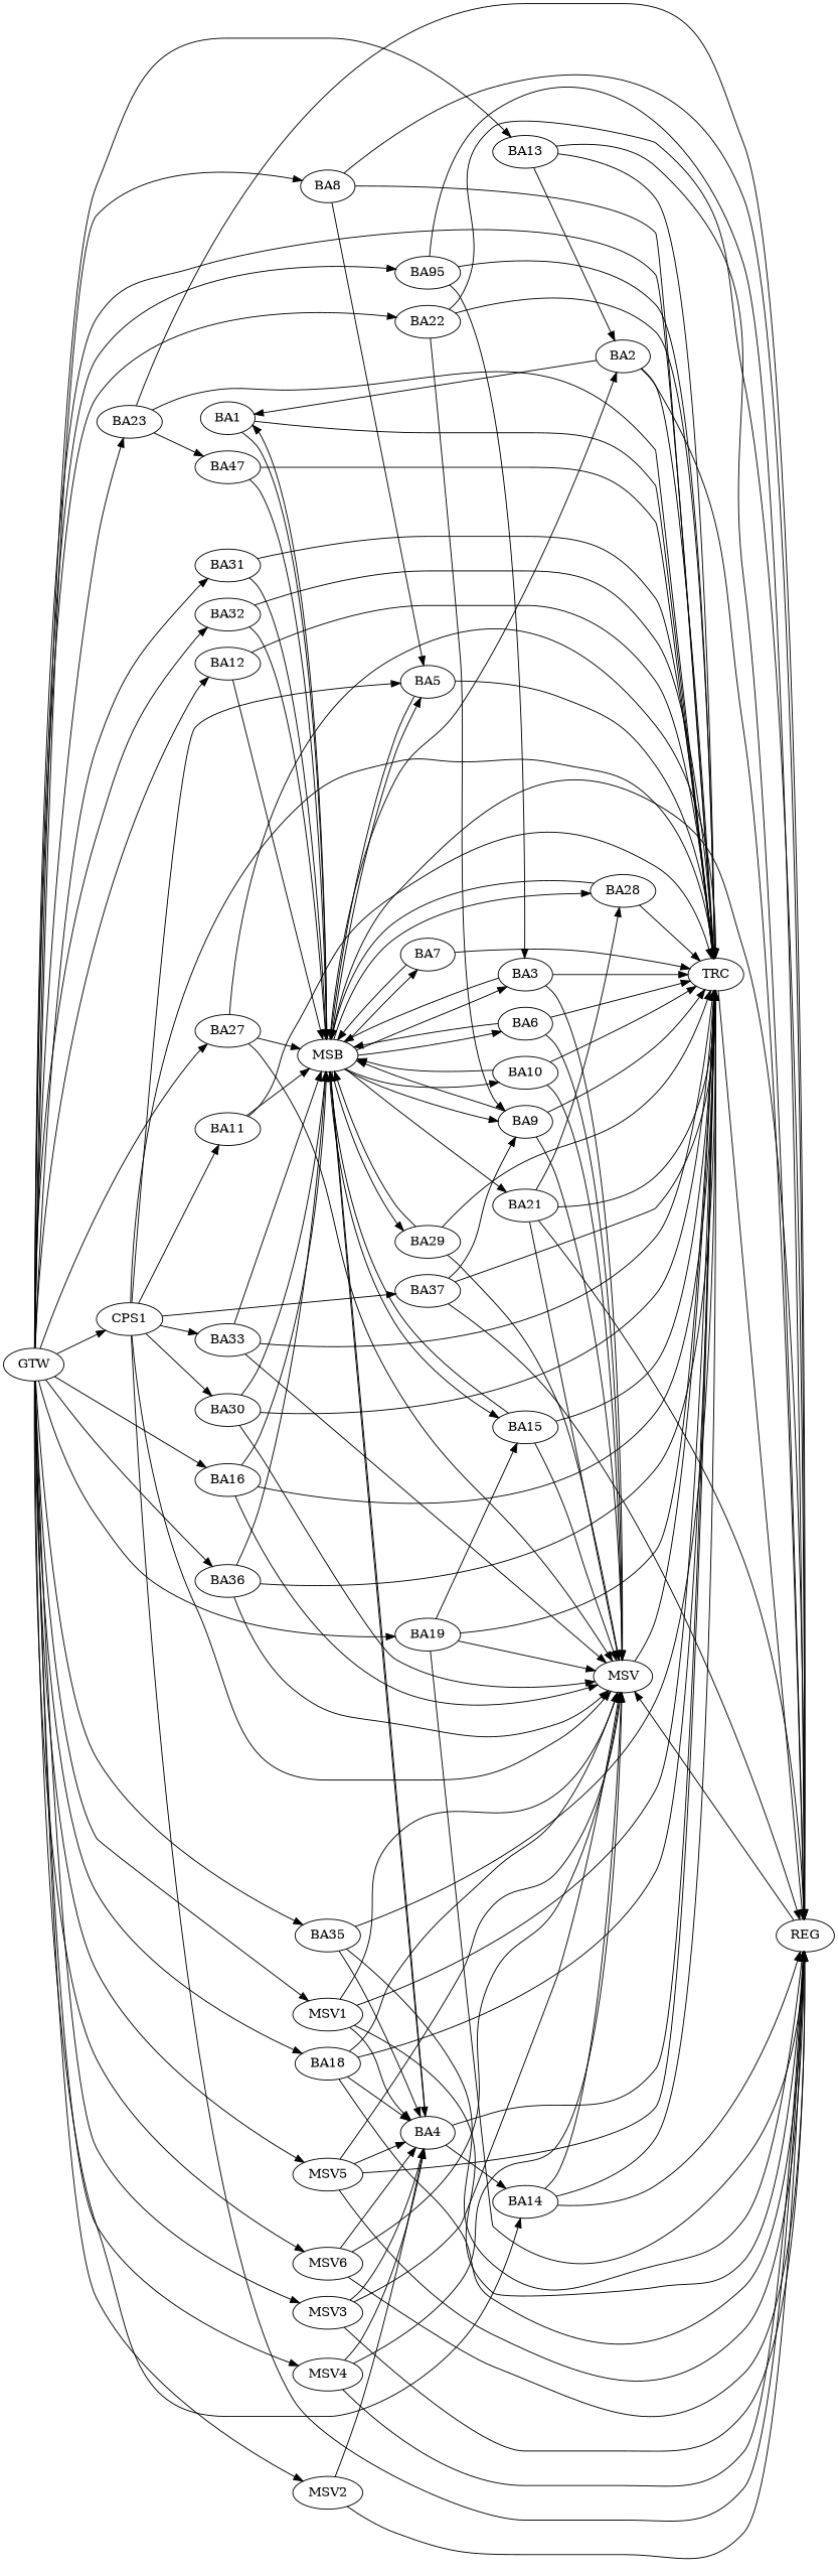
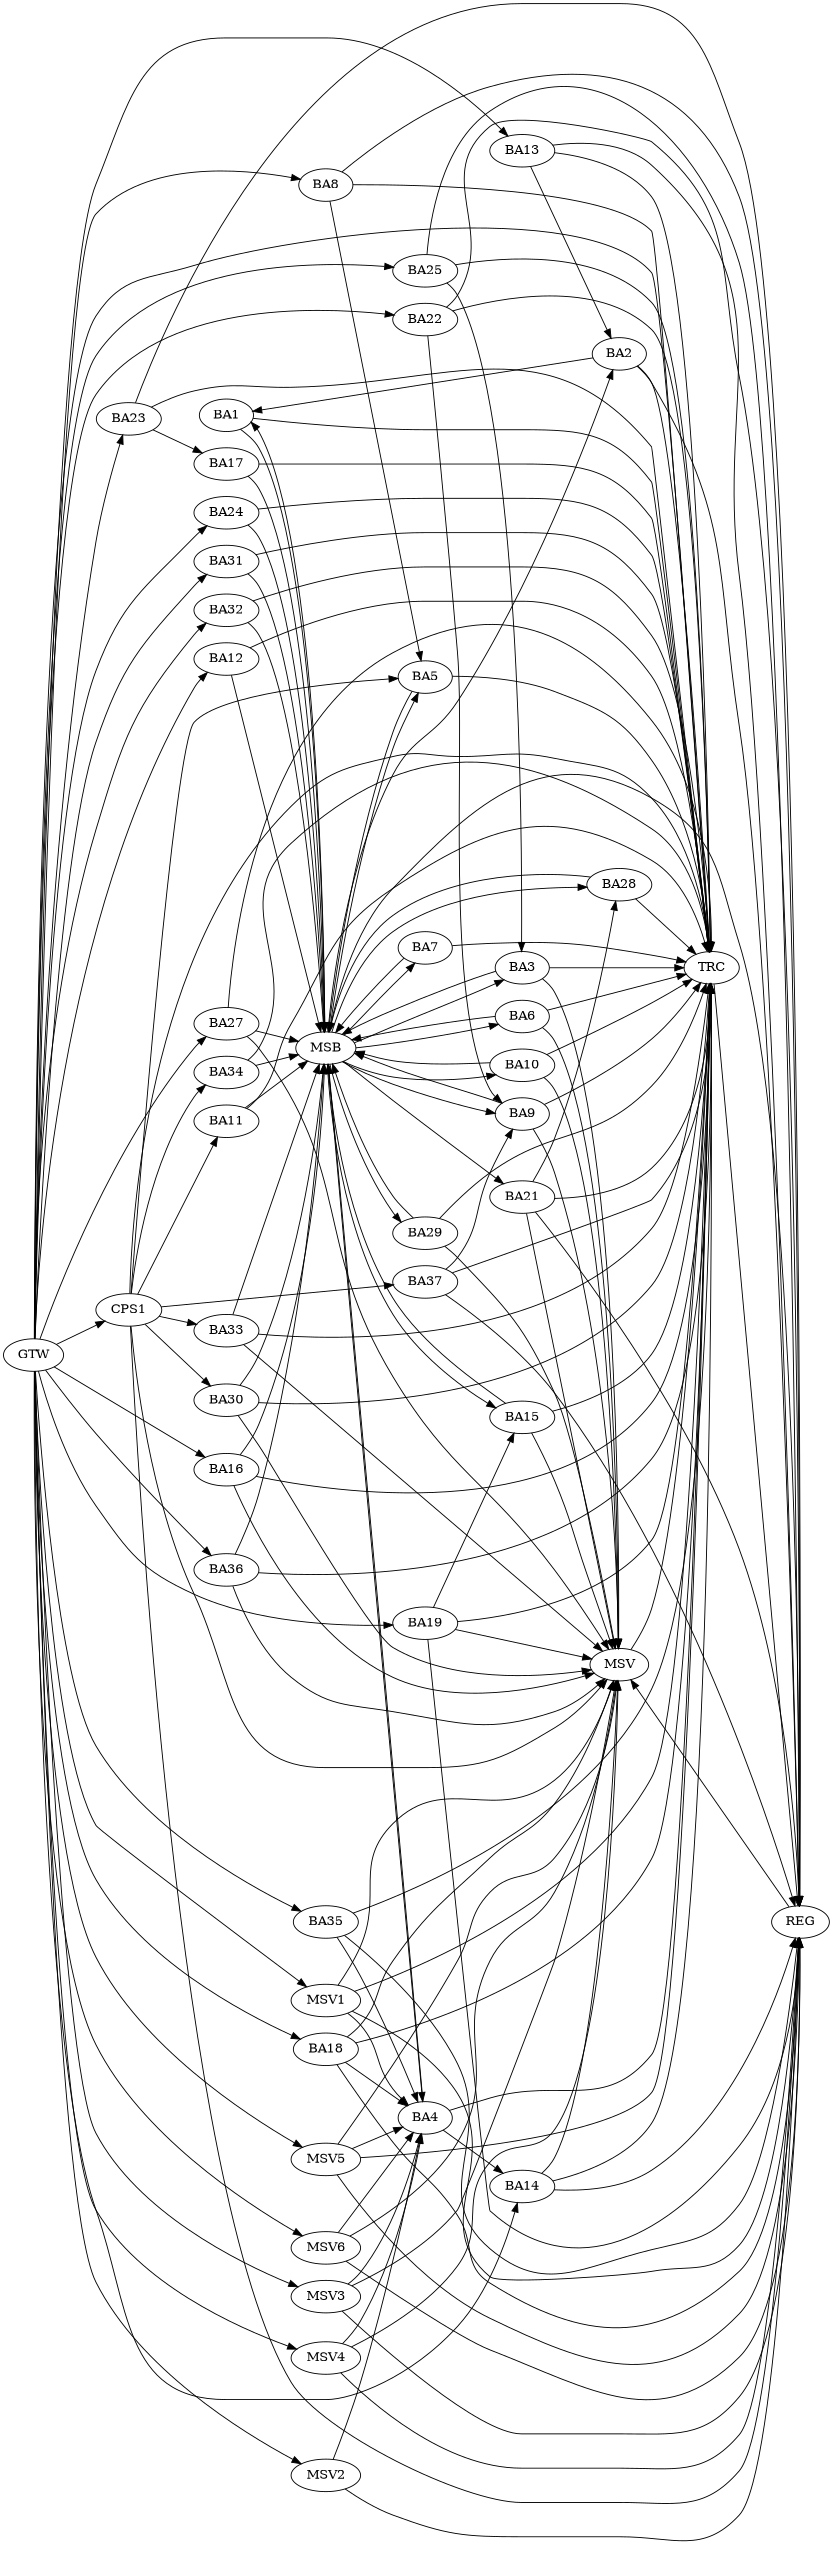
  strict digraph {
    rankdir=LR
    n1 [label=BA1]
    n2 [label=MSB]
    n3 [label=TRC]
    n4 [label=BA2]
    n5 [label=REG]
    n6 [label=BA3]
    n7 [label=BA4]
    n8 [label=BA5]
    n9 [label=BA6]
    n10 [label=BA7]
    n11 [label=BA9]
    n12 [label=BA10]
    n13 [label=BA15]
    n14 [label=BA21]
    n15 [label=BA28]
    n16 [label=BA29]
    n17 [label=MSV]
    n18 [label=BA14]
    n19 [label=BA8]
    n20 [label=BA11]
    n21 [label=BA12]
    n22 [label=BA13]
    n23 [label=BA16]
-   n24 [label=BA47]
+   n24 [label=BA17]
    n25 [label=BA18]
    n26 [label=BA19]
    n27 [label=BA22]
    n28 [label=BA23]
-   n30 [label=BA95]
+   n29 [label=BA24]
+   n30 [label=BA25]
    n31 [label=BA27]
    n32 [label=BA30]
    n33 [label=BA31]
    n34 [label=BA32]
    n35 [label=BA33]
+   n36 [label=BA34]
    n37 [label=BA35]
    n38 [label=BA36]
    n39 [label=BA37]
    n40 [label=CPS1]
    n41 [label=GTW]
    n42 [label=MSV1]
    n43 [label=MSV2]
    n44 [label=MSV3]
    n45 [label=MSV4]
    n46 [label=MSV5]
    n47 [label=MSV6]
    n1 -> n2
    n1 -> n3
    n2 -> n1
    n2 -> n4
    n2 -> n5
    n2 -> n6
    n2 -> n7
    n2 -> n8
    n2 -> n9
    n2 -> n10
    n2 -> n11
    n2 -> n12
    n2 -> n13
    n2 -> n14
    n2 -> n15
    n2 -> n16
    n3 -> n5
    n4 -> n1
    n4 -> n3
    n4 -> n5
    n5 -> n17
    n6 -> n2
    n6 -> n3
    n6 -> n17
    n7 -> n2
    n7 -> n3
    n7 -> n18
    n8 -> n2
    n8 -> n3
    n9 -> n2
    n9 -> n3
    n9 -> n17
    n10 -> n2
    n10 -> n3
    n11 -> n2
    n11 -> n3
    n11 -> n17
    n12 -> n2
    n12 -> n3
    n12 -> n17
    n13 -> n2
    n13 -> n3
    n13 -> n17
    n14 -> n3
    n14 -> n5
    n14 -> n15
    n14 -> n17
    n15 -> n2
    n15 -> n3
    n16 -> n2
    n16 -> n3
    n16 -> n17
    n17 -> n3
    n18 -> n3
    n18 -> n5
    n18 -> n17
    n19 -> n3
    n19 -> n5
    n19 -> n8
    n20 -> n2
    n20 -> n3
    n21 -> n2
    n21 -> n3
    n22 -> n3
    n22 -> n4
    n22 -> n5
    n23 -> n2
    n23 -> n3
    n23 -> n17
    n24 -> n2
    n24 -> n3
    n25 -> n3
    n25 -> n5
    n25 -> n7
    n25 -> n17
    n26 -> n3
    n26 -> n5
    n26 -> n13
    n26 -> n17
    n27 -> n3
    n27 -> n5
    n27 -> n11
    n28 -> n3
    n28 -> n5
    n28 -> n24
+   n29 -> n2
+   n29 -> n3
    n30 -> n3
    n30 -> n5
    n30 -> n6
    n31 -> n2
    n31 -> n3
    n31 -> n17
    n32 -> n2
    n32 -> n3
    n32 -> n17
    n33 -> n2
    n33 -> n3
    n34 -> n2
    n34 -> n3
    n35 -> n2
    n35 -> n3
    n35 -> n17
+   n36 -> n2
+   n36 -> n3
    n37 -> n3
    n37 -> n5
    n37 -> n7
    n38 -> n2
    n38 -> n3
    n38 -> n17
    n39 -> n3
    n39 -> n5
    n39 -> n11
    n40 -> n3
    n40 -> n5
    n40 -> n8
    n40 -> n17
    n40 -> n20
    n40 -> n32
    n40 -> n35
+   n40 -> n36
    n40 -> n39
    n41 -> n3
    n41 -> n18
    n41 -> n19
    n41 -> n21
    n41 -> n22
    n41 -> n23
    n41 -> n25
    n41 -> n26
    n41 -> n27
    n41 -> n28
+   n41 -> n29
    n41 -> n30
    n41 -> n31
    n41 -> n33
    n41 -> n34
    n41 -> n37
    n41 -> n38
    n41 -> n40
    n41 -> n42
    n41 -> n43
    n41 -> n44
    n41 -> n45
    n41 -> n46
    n41 -> n47
    n42 -> n3
    n42 -> n5
    n42 -> n7
    n42 -> n17
    n43 -> n5
    n43 -> n7
    n44 -> n5
    n44 -> n7
    n44 -> n17
    n45 -> n5
    n45 -> n7
    n45 -> n17
    n46 -> n3
    n46 -> n5
    n46 -> n7
    n46 -> n17
    n47 -> n5
    n47 -> n7
    n47 -> n17
  }
